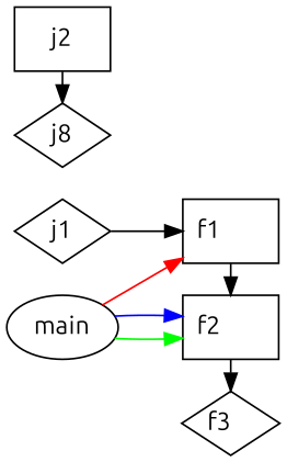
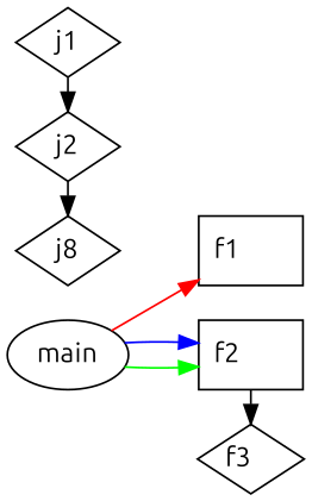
  digraph {
    fontname=Ubuntu
    rankdir=LR
    node [fontname=Ubuntu shape=diamond]
    edge [fontname=Ubuntu]
    n1 [label=main shape=""]
    j1
-   j2 [shape=box]
+   j2
    n4 [label=j8]
    f1 [label="\N\l" shape=box]
    f2 [label="\N\l" shape=box]
    f3 [label="\N\l"]
    subgraph sub_1 {
      rank=same
      n1
    }
    subgraph sub_2 {
      rank=same
      j1
      j2
      n4
    }
    subgraph sub_3 {
      rank=same
      f1
      f2
      f3
    }
    n1 -> f1 [color=red]
    n1 -> f2 [color=green]
    n1 -> f2 [color=blue]
-   j1 -> f1
+   j1 -> j2
    j2 -> n4
-   f1 -> f2
    f2 -> f3
  }
